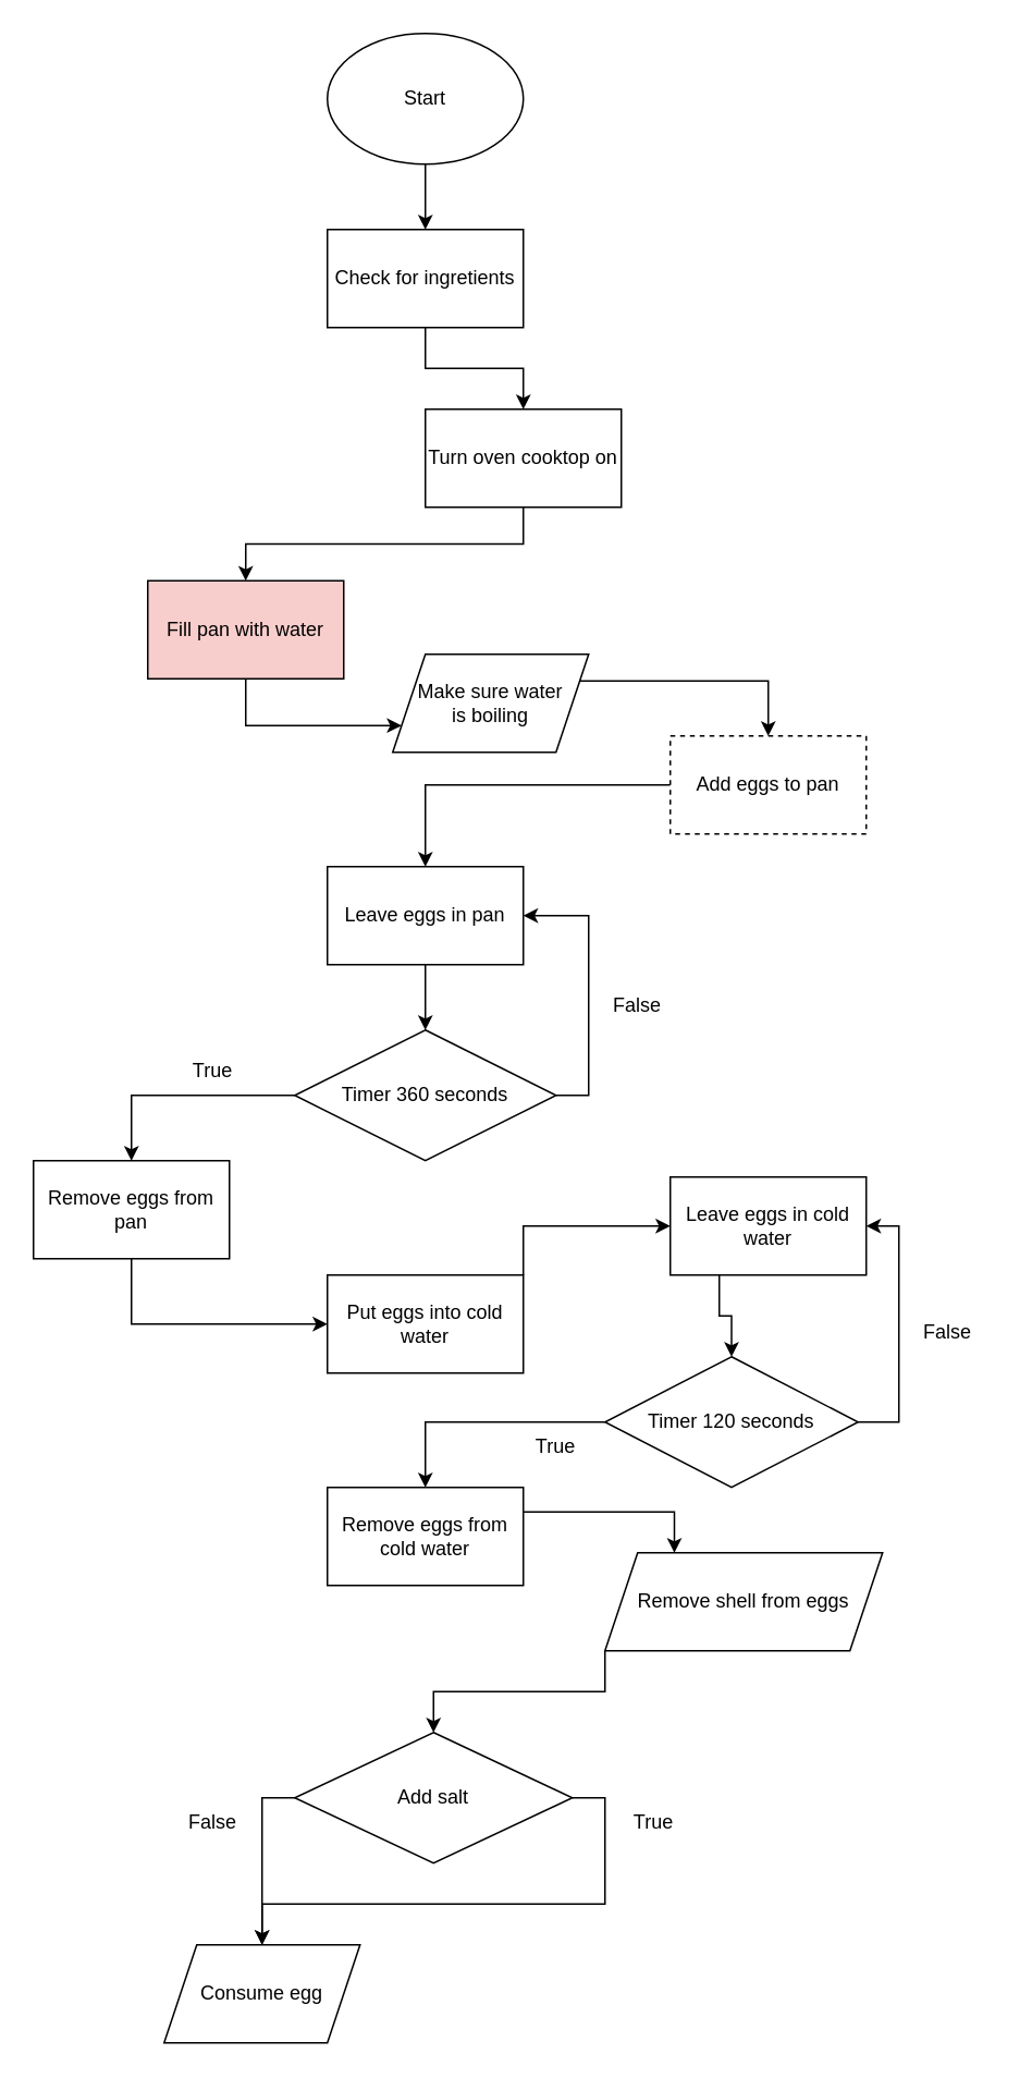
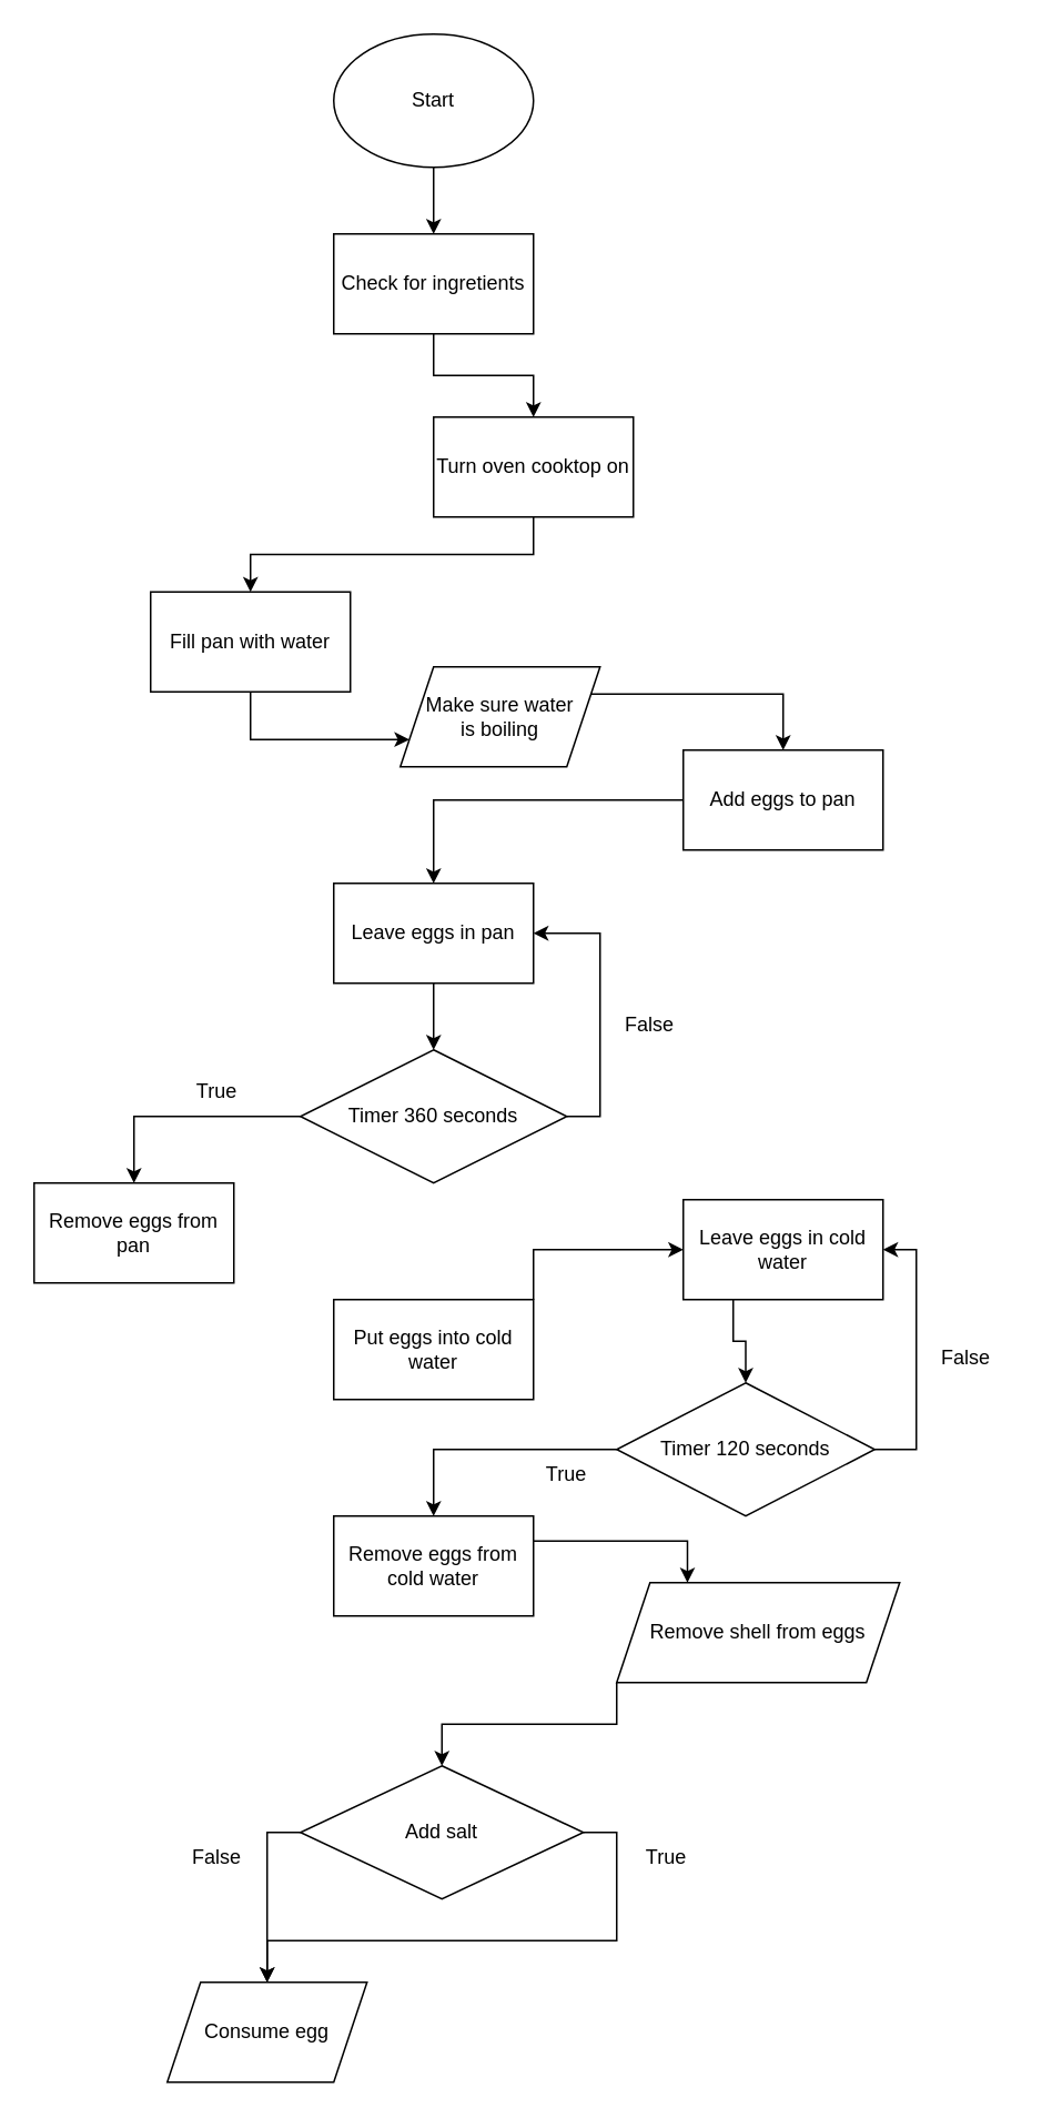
  <mxCell id="0" />
  <mxCell id="1" parent="0" />
  <mxCell id="2" style="edgeStyle=orthogonalEdgeStyle;rounded=0;orthogonalLoop=1;jettySize=auto;html=1;exitX=0.5;exitY=1;exitDx=0;exitDy=0;entryX=0.5;entryY=0;entryDx=0;entryDy=0;" parent="1" source="3" target="5" edge="1"><mxGeometry relative="1" as="geometry" /></mxCell>
  <mxCell id="3" value="&lt;div&gt;Start&lt;/div&gt;" style="ellipse;whiteSpace=wrap;html=1;" parent="1" vertex="1"><mxGeometry x="200" y="20" width="120" height="80" as="geometry" /></mxCell>
  <mxCell id="4" style="edgeStyle=orthogonalEdgeStyle;rounded=0;orthogonalLoop=1;jettySize=auto;html=1;exitX=0.5;exitY=1;exitDx=0;exitDy=0;entryX=0.5;entryY=0;entryDx=0;entryDy=0;" parent="1" source="5" target="7" edge="1"><mxGeometry relative="1" as="geometry" /></mxCell>
  <mxCell id="5" value="Check for ingretients" style="rounded=0;whiteSpace=wrap;html=1;" parent="1" vertex="1"><mxGeometry x="200" y="140" width="120" height="60" as="geometry" /></mxCell>
  <mxCell id="6" style="edgeStyle=orthogonalEdgeStyle;rounded=0;orthogonalLoop=1;jettySize=auto;html=1;exitX=0.5;exitY=1;exitDx=0;exitDy=0;entryX=0.5;entryY=0;entryDx=0;entryDy=0;" parent="1" source="7" target="9" edge="1"><mxGeometry relative="1" as="geometry" /></mxCell>
  <mxCell id="7" value="Turn oven cooktop on" style="rounded=0;whiteSpace=wrap;html=1;" parent="1" vertex="1"><mxGeometry x="260" y="250" width="120" height="60" as="geometry" /></mxCell>
  <mxCell id="8" style="edgeStyle=orthogonalEdgeStyle;rounded=0;orthogonalLoop=1;jettySize=auto;html=1;exitX=0.5;exitY=1;exitDx=0;exitDy=0;entryX=0;entryY=0.75;entryDx=0;entryDy=0;" parent="1" source="9" target="29" edge="1"><mxGeometry relative="1" as="geometry" /></mxCell>
- <mxCell id="9" value="Fill pan with water" style="rounded=0;whiteSpace=wrap;html=1;fillColor=#f8cecc;" parent="1" vertex="1"><mxGeometry x="90" y="355" width="120" height="60" as="geometry" /></mxCell>
+ <mxCell id="9" value="Fill pan with water" style="rounded=0;whiteSpace=wrap;html=1;" parent="1" vertex="1"><mxGeometry x="90" y="355" width="120" height="60" as="geometry" /></mxCell>
  <mxCell id="10" style="edgeStyle=orthogonalEdgeStyle;rounded=0;orthogonalLoop=1;jettySize=auto;html=1;exitX=0;exitY=0.5;exitDx=0;exitDy=0;entryX=0.5;entryY=0;entryDx=0;entryDy=0;" parent="1" source="11" target="20" edge="1"><mxGeometry relative="1" as="geometry" /></mxCell>
- <mxCell id="11" value="Add eggs to pan" style="rounded=0;whiteSpace=wrap;html=1;dashed=1;" parent="1" vertex="1"><mxGeometry x="410" y="450" width="120" height="60" as="geometry" /></mxCell>
+ <mxCell id="11" value="Add eggs to pan" style="rounded=0;whiteSpace=wrap;html=1;" parent="1" vertex="1"><mxGeometry x="410" y="450" width="120" height="60" as="geometry" /></mxCell>
  <mxCell id="12" style="edgeStyle=orthogonalEdgeStyle;rounded=0;orthogonalLoop=1;jettySize=auto;html=1;exitX=0;exitY=0.5;exitDx=0;exitDy=0;entryX=0.5;entryY=0;entryDx=0;entryDy=0;" parent="1" source="14" target="16" edge="1"><mxGeometry relative="1" as="geometry" /></mxCell>
  <mxCell id="13" style="edgeStyle=orthogonalEdgeStyle;rounded=0;orthogonalLoop=1;jettySize=auto;html=1;exitX=1;exitY=0.5;exitDx=0;exitDy=0;entryX=1;entryY=0.5;entryDx=0;entryDy=0;" parent="1" source="14" target="20" edge="1"><mxGeometry relative="1" as="geometry" /></mxCell>
  <mxCell id="14" value="Timer 360 seconds" style="rhombus;whiteSpace=wrap;html=1;" parent="1" vertex="1"><mxGeometry x="180" y="630" width="160" height="80" as="geometry" /></mxCell>
- <mxCell id="15" style="edgeStyle=orthogonalEdgeStyle;rounded=0;orthogonalLoop=1;jettySize=auto;html=1;exitX=0.5;exitY=1;exitDx=0;exitDy=0;entryX=0;entryY=0.5;entryDx=0;entryDy=0;" parent="1" source="16" target="18" edge="1"><mxGeometry relative="1" as="geometry" /></mxCell>
  <mxCell id="16" value="Remove eggs from pan" style="rounded=0;whiteSpace=wrap;html=1;" parent="1" vertex="1"><mxGeometry x="20" y="710" width="120" height="60" as="geometry" /></mxCell>
  <mxCell id="17" style="edgeStyle=orthogonalEdgeStyle;rounded=0;orthogonalLoop=1;jettySize=auto;html=1;exitX=1;exitY=0;exitDx=0;exitDy=0;entryX=0;entryY=0.5;entryDx=0;entryDy=0;" edge="1" parent="1" source="18" target="39"><mxGeometry relative="1" as="geometry" /></mxCell>
  <mxCell id="18" value="Put eggs into cold water" style="rounded=0;whiteSpace=wrap;html=1;" parent="1" vertex="1"><mxGeometry x="200" y="780" width="120" height="60" as="geometry" /></mxCell>
  <mxCell id="19" style="edgeStyle=orthogonalEdgeStyle;rounded=0;orthogonalLoop=1;jettySize=auto;html=1;exitX=0.5;exitY=1;exitDx=0;exitDy=0;entryX=0.5;entryY=0;entryDx=0;entryDy=0;" edge="1" parent="1" source="20" target="14"><mxGeometry relative="1" as="geometry" /></mxCell>
  <mxCell id="20" value="Leave eggs in pan" style="rounded=0;whiteSpace=wrap;html=1;" parent="1" vertex="1"><mxGeometry x="200" y="530" width="120" height="60" as="geometry" /></mxCell>
  <mxCell id="21" style="edgeStyle=orthogonalEdgeStyle;rounded=0;orthogonalLoop=1;jettySize=auto;html=1;exitX=1;exitY=0.25;exitDx=0;exitDy=0;entryX=0.25;entryY=0;entryDx=0;entryDy=0;" parent="1" source="22" target="24" edge="1"><mxGeometry relative="1" as="geometry" /></mxCell>
  <mxCell id="22" value="Remove eggs from cold water" style="rounded=0;whiteSpace=wrap;html=1;" parent="1" vertex="1"><mxGeometry x="200" y="910" width="120" height="60" as="geometry" /></mxCell>
  <mxCell id="23" style="edgeStyle=orthogonalEdgeStyle;rounded=0;orthogonalLoop=1;jettySize=auto;html=1;exitX=0;exitY=1;exitDx=0;exitDy=0;entryX=0.5;entryY=0;entryDx=0;entryDy=0;" parent="1" source="24" target="27" edge="1"><mxGeometry relative="1" as="geometry" /></mxCell>
  <mxCell id="24" value="Remove shell from eggs" style="shape=parallelogram;perimeter=parallelogramPerimeter;whiteSpace=wrap;html=1;fixedSize=1;" parent="1" vertex="1"><mxGeometry x="370" y="950" width="170" height="60" as="geometry" /></mxCell>
  <mxCell id="25" style="edgeStyle=orthogonalEdgeStyle;rounded=0;orthogonalLoop=1;jettySize=auto;html=1;exitX=0;exitY=0.5;exitDx=0;exitDy=0;entryX=0.5;entryY=0;entryDx=0;entryDy=0;" parent="1" source="27" target="32" edge="1"><mxGeometry relative="1" as="geometry" /></mxCell>
  <mxCell id="26" style="edgeStyle=orthogonalEdgeStyle;rounded=0;orthogonalLoop=1;jettySize=auto;html=1;exitX=1;exitY=0.5;exitDx=0;exitDy=0;" parent="1" source="27" target="32" edge="1"><mxGeometry relative="1" as="geometry" /></mxCell>
  <mxCell id="27" value="Add salt" style="rhombus;whiteSpace=wrap;html=1;" parent="1" vertex="1"><mxGeometry x="180" y="1060" width="170" height="80" as="geometry" /></mxCell>
  <mxCell id="28" style="edgeStyle=orthogonalEdgeStyle;rounded=0;orthogonalLoop=1;jettySize=auto;html=1;exitX=1;exitY=0.25;exitDx=0;exitDy=0;entryX=0.5;entryY=0;entryDx=0;entryDy=0;" parent="1" source="29" target="11" edge="1"><mxGeometry relative="1" as="geometry" /></mxCell>
  <mxCell id="29" value="&lt;div&gt;Make sure water&lt;/div&gt;&lt;div&gt;is boiling&lt;br&gt;&lt;/div&gt;" style="shape=parallelogram;perimeter=parallelogramPerimeter;whiteSpace=wrap;html=1;fixedSize=1;" parent="1" vertex="1"><mxGeometry x="240" y="400" width="120" height="60" as="geometry" /></mxCell>
  <mxCell id="30" value="True" style="text;html=1;strokeColor=none;fillColor=none;align=center;verticalAlign=middle;whiteSpace=wrap;rounded=0;" parent="1" vertex="1"><mxGeometry x="100" y="640" width="60" height="30" as="geometry" /></mxCell>
  <mxCell id="31" value="False" style="text;html=1;strokeColor=none;fillColor=none;align=center;verticalAlign=middle;whiteSpace=wrap;rounded=0;" parent="1" vertex="1"><mxGeometry x="360" y="600" width="60" height="30" as="geometry" /></mxCell>
  <mxCell id="32" value="Consume egg" style="shape=parallelogram;perimeter=parallelogramPerimeter;whiteSpace=wrap;html=1;fixedSize=1;" parent="1" vertex="1"><mxGeometry x="100" y="1190" width="120" height="60" as="geometry" /></mxCell>
  <mxCell id="33" value="True" style="text;html=1;strokeColor=none;fillColor=none;align=center;verticalAlign=middle;whiteSpace=wrap;rounded=0;" parent="1" vertex="1"><mxGeometry x="370" y="1100" width="60" height="30" as="geometry" /></mxCell>
  <mxCell id="34" value="False" style="text;html=1;strokeColor=none;fillColor=none;align=center;verticalAlign=middle;whiteSpace=wrap;rounded=0;" parent="1" vertex="1"><mxGeometry x="100" y="1100" width="60" height="30" as="geometry" /></mxCell>
  <mxCell id="35" style="edgeStyle=orthogonalEdgeStyle;rounded=0;orthogonalLoop=1;jettySize=auto;html=1;entryX=0.5;entryY=0;entryDx=0;entryDy=0;" edge="1" parent="1" source="37" target="22"><mxGeometry relative="1" as="geometry" /></mxCell>
  <mxCell id="36" style="edgeStyle=orthogonalEdgeStyle;rounded=0;orthogonalLoop=1;jettySize=auto;html=1;exitX=1;exitY=0.5;exitDx=0;exitDy=0;entryX=1;entryY=0.5;entryDx=0;entryDy=0;" edge="1" parent="1" source="37" target="39"><mxGeometry relative="1" as="geometry" /></mxCell>
  <mxCell id="37" value="Timer 120 seconds" style="rhombus;whiteSpace=wrap;html=1;" vertex="1" parent="1"><mxGeometry x="370" y="830" width="155" height="80" as="geometry" /></mxCell>
  <mxCell id="38" style="edgeStyle=orthogonalEdgeStyle;rounded=0;orthogonalLoop=1;jettySize=auto;html=1;exitX=0.25;exitY=1;exitDx=0;exitDy=0;entryX=0.5;entryY=0;entryDx=0;entryDy=0;" edge="1" parent="1" source="39" target="37"><mxGeometry relative="1" as="geometry" /></mxCell>
  <mxCell id="39" value="Leave eggs in cold water" style="rounded=0;whiteSpace=wrap;html=1;" vertex="1" parent="1"><mxGeometry x="410" y="720" width="120" height="60" as="geometry" /></mxCell>
  <mxCell id="40" value="False" style="text;html=1;strokeColor=none;fillColor=none;align=center;verticalAlign=middle;whiteSpace=wrap;rounded=0;" vertex="1" parent="1"><mxGeometry x="550" y="800" width="60" height="30" as="geometry" /></mxCell>
  <mxCell id="41" value="True" style="text;html=1;strokeColor=none;fillColor=none;align=center;verticalAlign=middle;whiteSpace=wrap;rounded=0;" vertex="1" parent="1"><mxGeometry x="310" y="870" width="60" height="30" as="geometry" /></mxCell>
